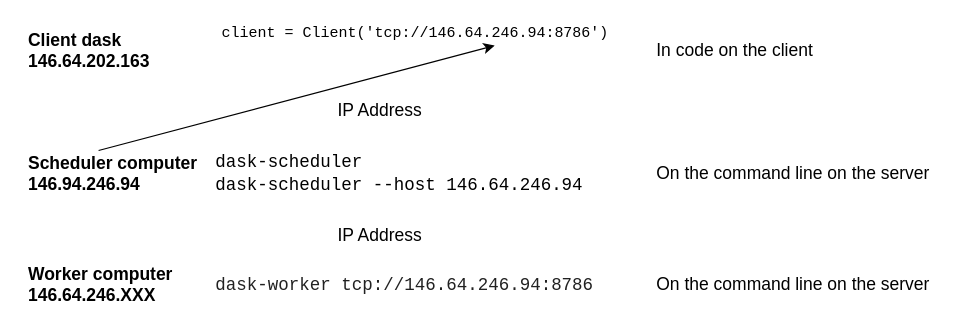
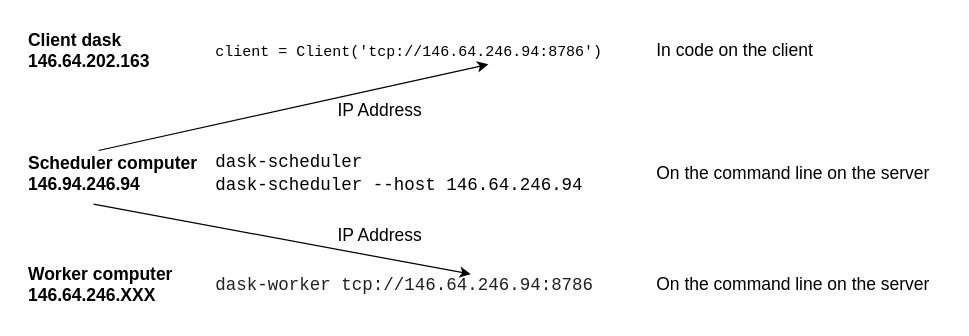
  <mxCell id="0" />
  <mxCell id="1" parent="0" />
  <mxCell id="2" value="Client dask&lt;br&gt;146.64.202.163" style="text;html=1;align=left;verticalAlign=middle;resizable=0;points=[];autosize=1;fontSize=14;fontStyle=1" vertex="1" parent="1"><mxGeometry x="20" y="20" width="120" height="40" as="geometry" /></mxCell>
  <mxCell id="3" value="Scheduler computer&lt;br&gt;146.94.246.94" style="text;html=1;align=left;verticalAlign=middle;resizable=0;points=[];autosize=1;fontSize=14;fontStyle=1" vertex="1" parent="1"><mxGeometry x="20" y="118" width="150" height="40" as="geometry" /></mxCell>
  <mxCell id="4" value="Worker computer&lt;br&gt;&lt;b style=&quot;text-align: center&quot;&gt;146.64.246.XXX&lt;/b&gt;" style="text;html=1;align=left;verticalAlign=middle;resizable=0;points=[];autosize=1;fontSize=14;fontStyle=1" vertex="1" parent="1"><mxGeometry x="20" y="207" width="130" height="40" as="geometry" /></mxCell>
  <mxCell id="5" value="In code on the client" style="text;html=1;align=left;verticalAlign=middle;resizable=0;points=[];autosize=1;fontSize=14;" vertex="1" parent="1"><mxGeometry x="523" y="30" width="140" height="20" as="geometry" /></mxCell>
  <mxCell id="6" value="On the command line on the server" style="text;html=1;align=left;verticalAlign=middle;resizable=0;points=[];autosize=1;fontSize=14;" vertex="1" parent="1"><mxGeometry x="523" y="128" width="230" height="20" as="geometry" /></mxCell>
  <mxCell id="7" value="On the command line on the server" style="text;html=1;align=left;verticalAlign=middle;resizable=0;points=[];autosize=1;fontSize=14;" vertex="1" parent="1"><mxGeometry x="523" y="217" width="230" height="20" as="geometry" /></mxCell>
- <mxCell id="8" value="&lt;span style=&quot;font-family: &amp;quot;courier new&amp;quot;; font-size: 12px;&quot;&gt;client = Client('tcp://146.64.246.94:8786')&lt;/span&gt;" style="text;html=1;align=left;verticalAlign=middle;resizable=0;points=[];autosize=1;fontSize=14;" vertex="1" parent="1"><mxGeometry x="175" y="15" width="330" height="20" as="geometry" /></mxCell>
+ <mxCell id="8" value="&lt;span style=&quot;font-family: &amp;quot;courier new&amp;quot;; font-size: 12px;&quot;&gt;client = Client('tcp://146.64.246.94:8786')&lt;/span&gt;" style="text;html=1;align=left;verticalAlign=middle;resizable=0;points=[];autosize=1;fontSize=14;" vertex="1" parent="1"><mxGeometry x="170" y="30" width="330" height="20" as="geometry" /></mxCell>
  <mxCell id="9" value="&lt;pre style=&quot;border: 0px ; margin-top: 0px ; margin-bottom: 0px ; padding: 0px&quot;&gt;&lt;code style=&quot;font-size: inherit ; border: 0px ; padding: 0px&quot;&gt;&lt;font face=&quot;Courier New&quot;&gt;dask-scheduler&lt;/font&gt;&lt;/code&gt;&lt;/pre&gt;&lt;pre style=&quot;border: 0px ; margin-top: 0px ; margin-bottom: 0px ; padding: 0px&quot;&gt;&lt;code style=&quot;border: 0px ; padding: 0px&quot;&gt;&lt;font face=&quot;Courier New&quot;&gt;dask-scheduler --host 146.64.246.94&lt;font color=&quot;rgba(0, 0, 0, 0.871)&quot;&gt;&lt;br&gt;&lt;/font&gt;&lt;/font&gt;&lt;/code&gt;&lt;/pre&gt;" style="text;html=1;align=left;verticalAlign=middle;resizable=0;points=[];autosize=1;fontSize=14;" vertex="1" parent="1"><mxGeometry x="170" y="118" width="310" height="40" as="geometry" /></mxCell>
  <mxCell id="10" value="&lt;pre style=&quot;color: rgba(0 , 0 , 0 , 0.87) ; border: 0px ; margin-top: 0px ; margin-bottom: 0px ; padding: 0px&quot;&gt;&lt;code style=&quot;font-size: inherit ; border: 0px ; padding: 0px&quot;&gt;&lt;font face=&quot;Courier New&quot;&gt;dask-worker tcp://146.64.246.94:8786&lt;/font&gt;&lt;/code&gt;&lt;/pre&gt;" style="text;html=1;align=left;verticalAlign=middle;resizable=0;points=[];autosize=1;fontSize=14;" vertex="1" parent="1"><mxGeometry x="170" y="217" width="320" height="20" as="geometry" /></mxCell>
  <mxCell id="11" value="" style="endArrow=classic;html=1;fontSize=14;exitX=0.387;exitY=0.05;exitDx=0;exitDy=0;exitPerimeter=0;entryX=0.667;entryY=1.05;entryDx=0;entryDy=0;entryPerimeter=0;" edge="1" parent="1" source="3" target="8"><mxGeometry width="50" height="50" relative="1" as="geometry"><mxPoint x="203" y="88" as="sourcePoint" /><mxPoint x="253" y="38" as="targetPoint" /></mxGeometry></mxCell>
+ <mxCell id="12" value="" style="endArrow=classic;html=1;fontSize=14;exitX=0.36;exitY=1.125;exitDx=0;exitDy=0;exitPerimeter=0;entryX=0.644;entryY=0.1;entryDx=0;entryDy=0;entryPerimeter=0;" edge="1" parent="1" source="3" target="10"><mxGeometry width="50" height="50" relative="1" as="geometry"><mxPoint x="88.05" y="130" as="sourcePoint" /><mxPoint x="400.11" y="-31" as="targetPoint" /></mxGeometry></mxCell>
  <mxCell id="13" value="IP Address" style="text;html=1;align=center;verticalAlign=middle;resizable=0;points=[];autosize=1;fontSize=14;" vertex="1" parent="1"><mxGeometry x="263" y="78" width="80" height="20" as="geometry" /></mxCell>
  <mxCell id="14" value="IP Address" style="text;html=1;align=center;verticalAlign=middle;resizable=0;points=[];autosize=1;fontSize=14;" vertex="1" parent="1"><mxGeometry x="263" y="178" width="80" height="20" as="geometry" /></mxCell>
